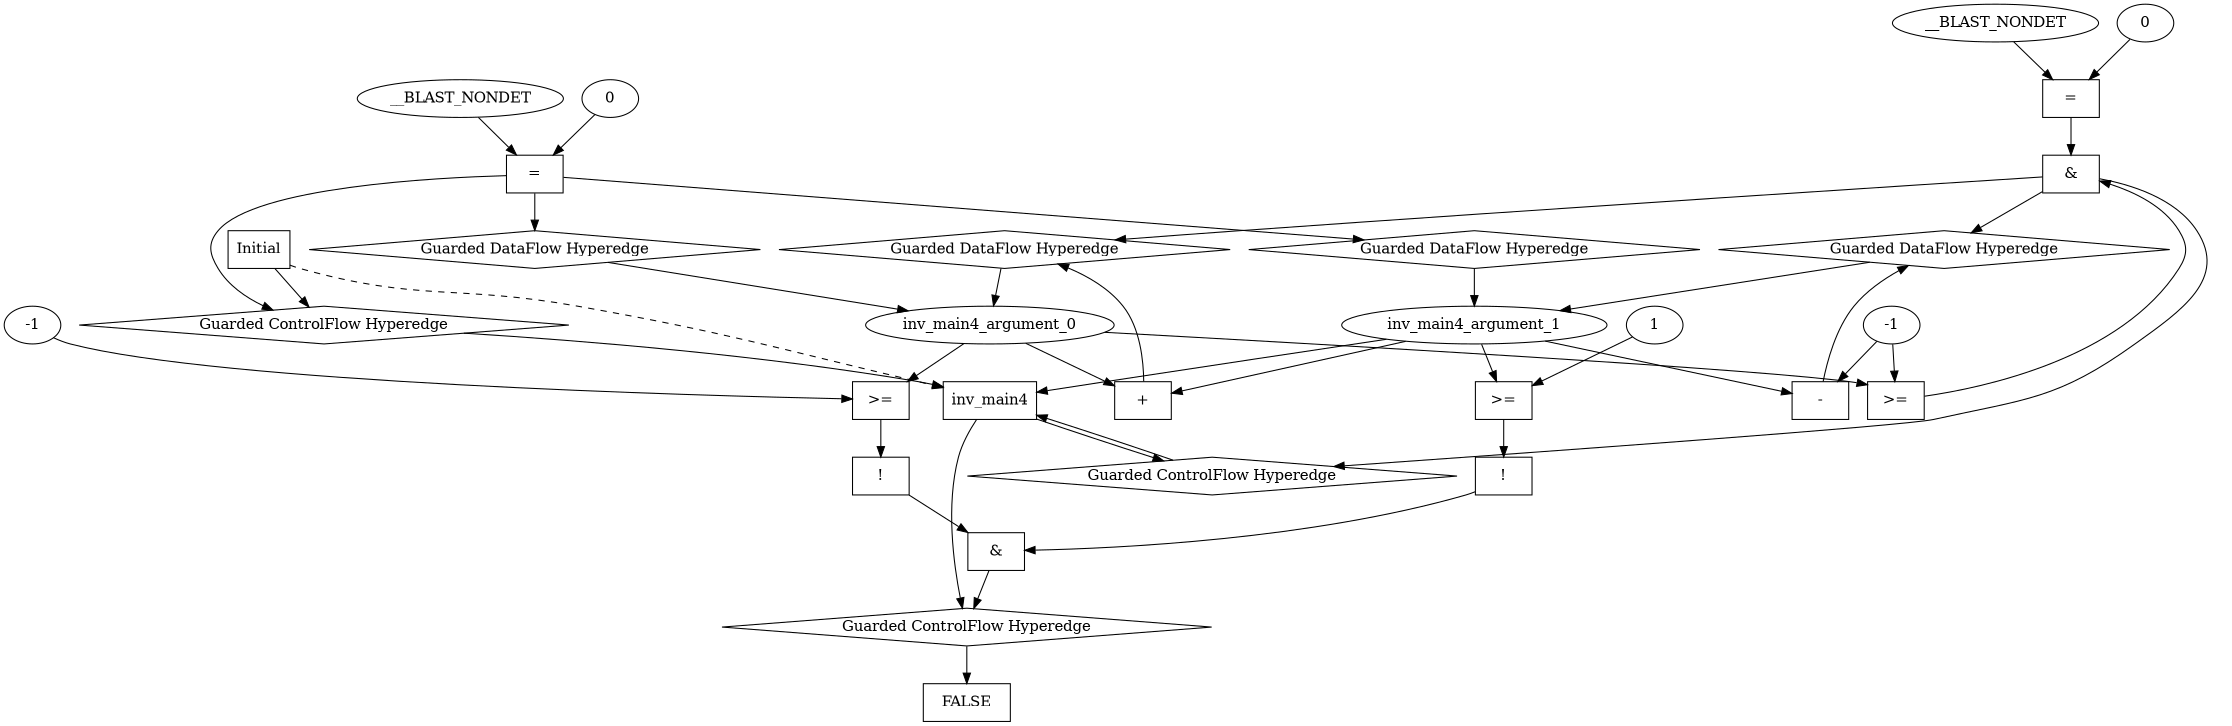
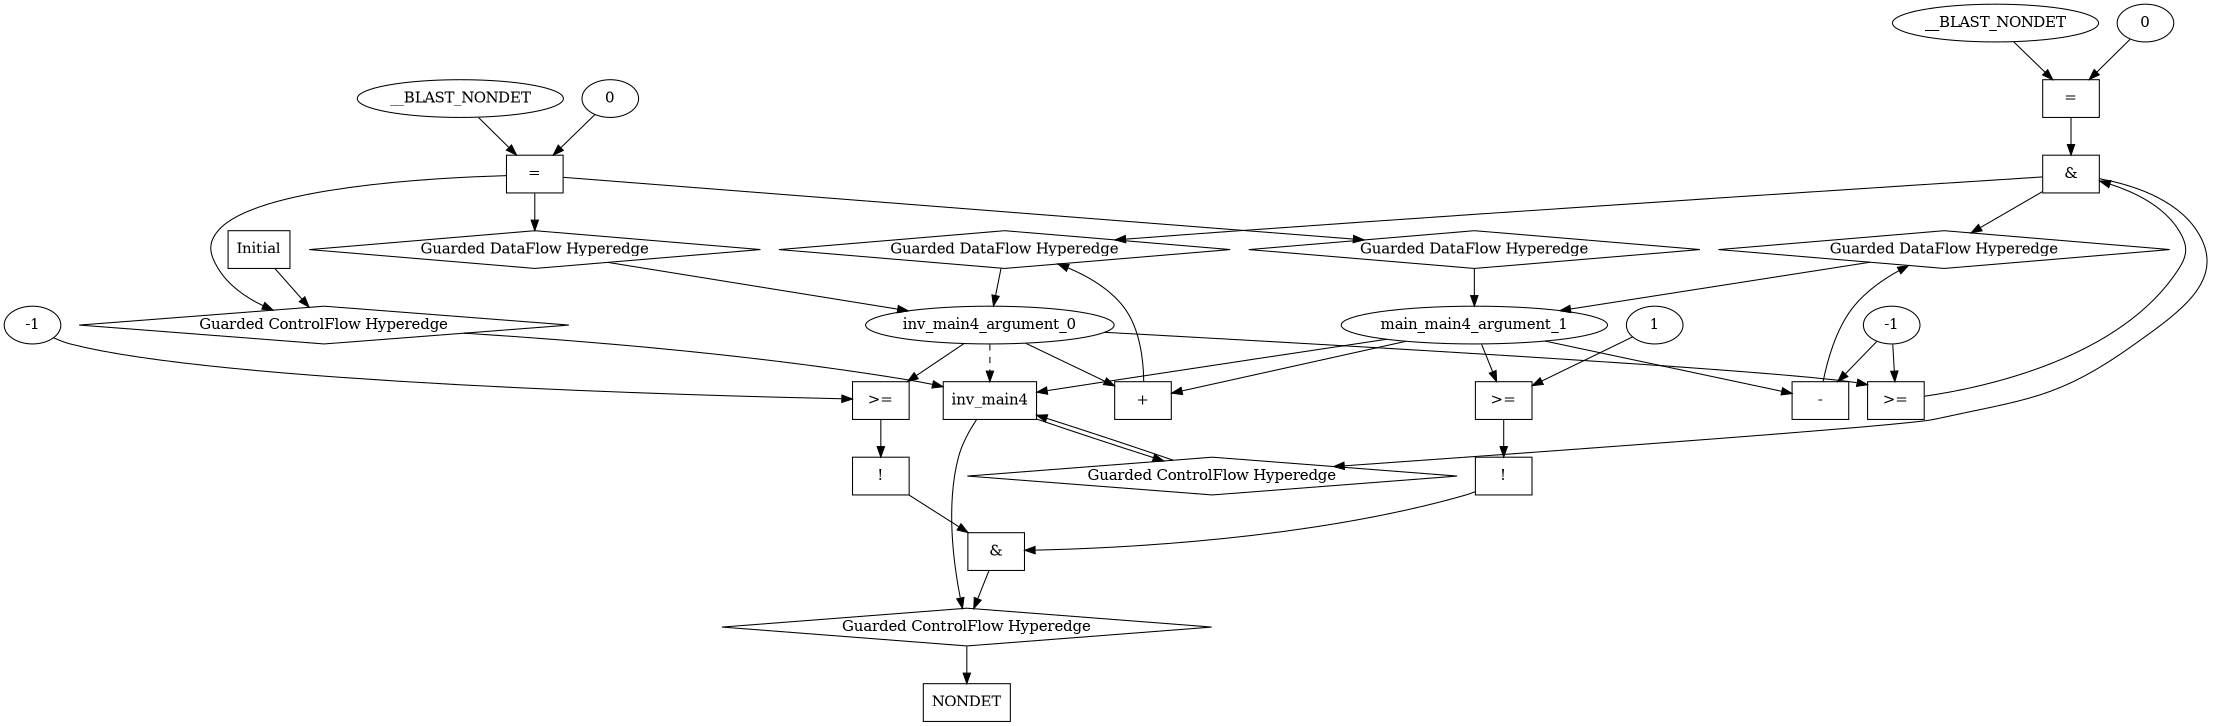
  digraph {
    node [shape=rect]
    n1 [label=inv_main4]
    n2 [label="Guarded ControlFlow Hyperedge" shape=diamond]
    n3 [label="Guarded ControlFlow Hyperedge" shape=diamond]
-   n4 [label=FALSE]
+   n4 [label=NONDET]
    n5 [label=Initial]
    n6 [label="Guarded ControlFlow Hyperedge" shape=diamond]
    n7 [label=inv_main4_argument_0 shape=oval]
    n8 [label=">="]
    n9 [label="+"]
    n10 [label=">="]
    n11 [label="&"]
    n12 [label="Guarded DataFlow Hyperedge" shape=diamond]
    n13 [label="!"]
-   n14 [label=inv_main4_argument_1 shape=oval]
+   n14 [label=main_main4_argument_1 shape=oval]
    n15 [label="-"]
    n16 [label=">="]
    n17 [label="Guarded DataFlow Hyperedge" shape=diamond]
    n18 [label="!"]
    n19 [label="="]
    n20 [label="Guarded DataFlow Hyperedge" shape=diamond]
    n21 [label="Guarded DataFlow Hyperedge" shape=diamond]
    n22 [label=0 shape=""]
    n23 [label=__BLAST_NONDET shape=""]
    n24 [label=-1 shape=""]
    n25 [label="="]
    n26 [label=__BLAST_NONDET shape=""]
    n27 [label=0 shape=""]
    n28 [label="&"]
    n29 [label=1 shape=""]
    n30 [label=-1 shape=""]
    n1 -> n2
    n1 -> n3
    n2 -> n1
    n3 -> n4
    n5 -> n6
    n6 -> n1
-   n5 -> n1 [style=dashed]
+   n7 -> n1 [style=dashed]
    n7 -> n8
    n7 -> n9
    n7 -> n10
    n8 -> n11
    n9 -> n12
    n10 -> n13
    n11 -> n2
    n11 -> n12
    n11 -> n17
    n12 -> n7
    n13 -> n28
    n14 -> n1 [style=solid]
    n14 -> n9
    n14 -> n15
    n14 -> n16
    n15 -> n17
    n16 -> n18
    n17 -> n14
    n18 -> n28
    n19 -> n6
    n19 -> n20
    n19 -> n21
    n20 -> n7
    n21 -> n14
    n22 -> n19
    n23 -> n19
    n24 -> n8
    n24 -> n15
    n25 -> n11
    n26 -> n25
    n27 -> n25
    n28 -> n3
    n29 -> n16
    n30 -> n10
  }
